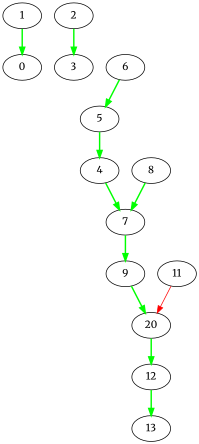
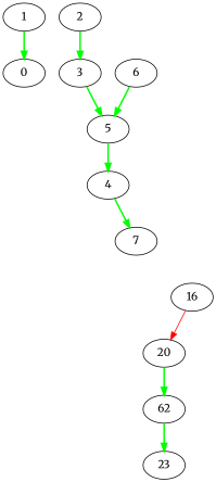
  digraph {
    fontname=Merriweather
    node [color=black fontname=Merriweather]
    edge [color=green fontname=Merriweather penwidth=2]
    n1 [label=0]
    n2 [label=2]
    n3 [label=3]
    n4 [label=1]
    n5 [label=7]
-   n6 [label=9]
    n7 [label=20]
    n8 [label=4]
-   n9 [label=8]
    n10 [label=5]
-   n11 [label=12]
-   n12 [label=11]
+   n11 [label=62]
+   n12 [label=16]
    n13 [label=6]
-   n14 [label=13]
+   n14 [label=23]
    n2 -> n3
+   n3 -> n10
    n4 -> n1
-   n5 -> n6
-   n6 -> n7
    n7 -> n11
    n8 -> n5
-   n9 -> n5
    n10 -> n8
    n11 -> n14
    n12 -> n7 [color=red penwidth=""]
    n13 -> n10
  }
